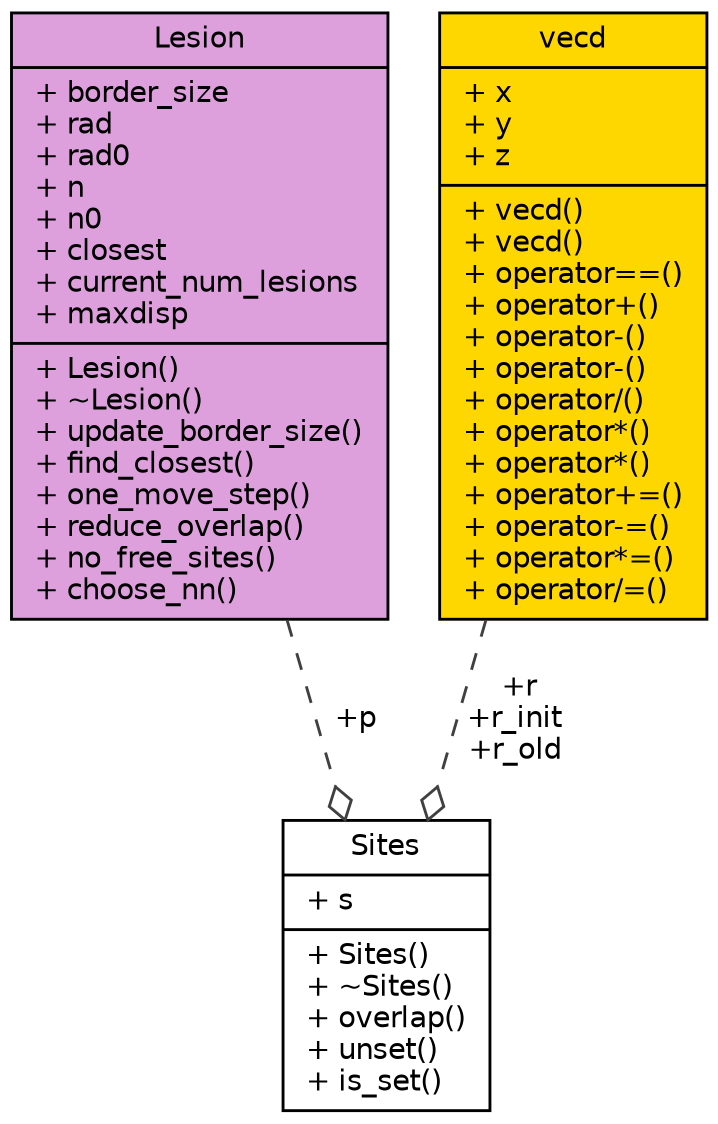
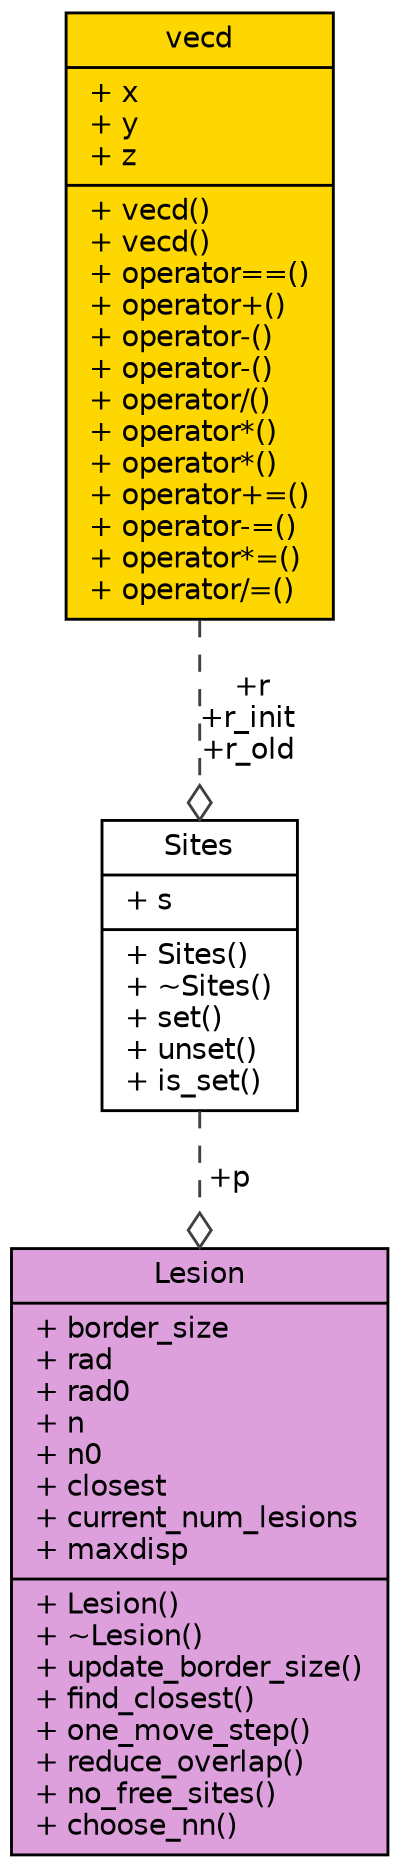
  digraph {
    node [color=black fontname=Helvetica fontsize=10 shape=record style=filled]
    edge [arrowhead=odiamond color=grey25 fontname=Helvetica fontsize=10 labelfontname=Helvetica labelfontsize=10 style=dashed]
    n1 [fillcolor=plum fontcolor=black height=0.2 label="{Lesion\n|+ border_size\l+ rad\l+ rad0\l+ n\l+ n0\l+ closest\l+ current_num_lesions\l+ maxdisp\l|+ Lesion()\l+ ~Lesion()\l+ update_border_size()\l+ find_closest()\l+ one_move_step()\l+ reduce_overlap()\l+ no_free_sites()\l+ choose_nn()\l}" width=0.4]
    n2 [fillcolor=gold height=0.2 label="{vecd\n|+ x\l+ y\l+ z\l|+ vecd()\l+ vecd()\l+ operator==()\l+ operator+()\l+ operator-()\l+ operator-()\l+ operator/()\l+ operator*()\l+ operator*()\l+ operator+=()\l+ operator-=()\l+ operator*=()\l+ operator/=()\l}" width=0.4]
-   n3 [fillcolor=white height=0.2 label="{Sites\n|+ s\l|+ Sites()\l+ ~Sites()\l+ overlap()\l+ unset()\l+ is_set()\l}" width=0.4]
+   n3 [fillcolor=white height=0.2 label="{Sites\n|+ s\l|+ Sites()\l+ ~Sites()\l+ set()\l+ unset()\l+ is_set()\l}" width=0.4]
    n2 -> n3 [label=" +r\n+r_init\n+r_old"]
-   n1 -> n3 [label=" +p"]
+   n3 -> n1 [label=" +p"]
  }
